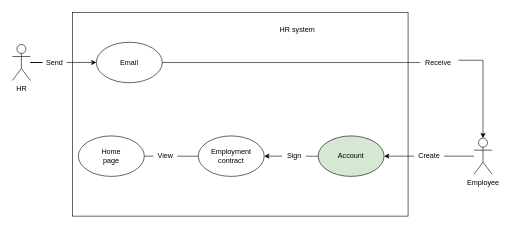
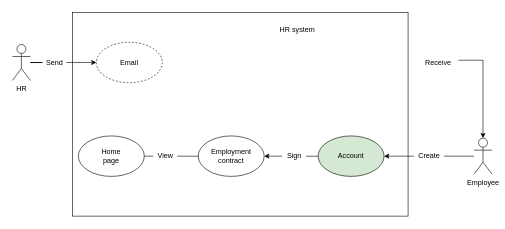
  <mxCell id="0" />
  <mxCell id="1" parent="0" />
  <mxCell id="2" value="" style="rounded=0;whiteSpace=wrap;html=1;labelBackgroundColor=#ffffff;textOpacity=0;" vertex="1" parent="1"><mxGeometry x="120" y="20" width="560" height="340" as="geometry" /></mxCell>
  <mxCell id="3" style="edgeStyle=orthogonalEdgeStyle;rounded=0;orthogonalLoop=1;jettySize=auto;html=1;entryX=0.5;entryY=0;entryDx=0;entryDy=0;entryPerimeter=0;startArrow=none;" edge="1" parent="1" target="10"><mxGeometry relative="1" as="geometry"><mxPoint x="764" y="100" as="sourcePoint" /><Array as="points"><mxPoint x="805" y="100" /></Array></mxGeometry></mxCell>
- <mxCell id="4" value="Email" style="ellipse;whiteSpace=wrap;html=1;" vertex="1" parent="1"><mxGeometry x="160" y="70" width="110" height="67.5" as="geometry" /></mxCell>
+ <mxCell id="4" value="Email" style="ellipse;whiteSpace=wrap;html=1;dashed=1;" vertex="1" parent="1"><mxGeometry x="160" y="70" width="110" height="67.5" as="geometry" /></mxCell>
  <mxCell id="5" style="edgeStyle=orthogonalEdgeStyle;rounded=0;orthogonalLoop=1;jettySize=auto;html=1;entryX=0;entryY=0.5;entryDx=0;entryDy=0;startArrow=none;" edge="1" parent="1" source="22" target="4"><mxGeometry relative="1" as="geometry" /></mxCell>
  <mxCell id="6" value="HR" style="shape=umlActor;verticalLabelPosition=bottom;verticalAlign=top;html=1;" vertex="1" parent="1"><mxGeometry x="20" y="73.75" width="30" height="60" as="geometry" /></mxCell>
  <mxCell id="7" style="edgeStyle=orthogonalEdgeStyle;rounded=0;orthogonalLoop=1;jettySize=auto;html=1;startArrow=none;" edge="1" parent="1" source="16"><mxGeometry relative="1" as="geometry"><mxPoint x="440" y="260" as="targetPoint" /></mxGeometry></mxCell>
  <mxCell id="8" value="Account" style="ellipse;whiteSpace=wrap;html=1;fillColor=#d5e8d4;" vertex="1" parent="1"><mxGeometry x="530" y="226.25" width="110" height="67.5" as="geometry" /></mxCell>
  <mxCell id="9" style="edgeStyle=orthogonalEdgeStyle;rounded=0;orthogonalLoop=1;jettySize=auto;html=1;startArrow=none;" edge="1" parent="1" source="14"><mxGeometry relative="1" as="geometry"><mxPoint x="640" y="260" as="targetPoint" /></mxGeometry></mxCell>
  <mxCell id="10" value="Employee" style="shape=umlActor;verticalLabelPosition=bottom;verticalAlign=top;html=1;" vertex="1" parent="1"><mxGeometry x="790" y="230" width="30" height="60" as="geometry" /></mxCell>
  <mxCell id="11" style="edgeStyle=orthogonalEdgeStyle;rounded=0;orthogonalLoop=1;jettySize=auto;html=1;startArrow=none;" edge="1" parent="1" source="18"><mxGeometry relative="1" as="geometry"><mxPoint x="240" y="260" as="targetPoint" /></mxGeometry></mxCell>
  <mxCell id="12" value="Employment&lt;br&gt;contract" style="ellipse;whiteSpace=wrap;html=1;" vertex="1" parent="1"><mxGeometry x="330" y="226.25" width="110" height="67.5" as="geometry" /></mxCell>
  <mxCell id="13" value="Home&lt;br&gt;page" style="ellipse;whiteSpace=wrap;html=1;" vertex="1" parent="1"><mxGeometry x="130" y="226.25" width="110" height="67.5" as="geometry" /></mxCell>
  <mxCell id="14" value="&lt;p&gt;Create&lt;/p&gt;" style="text;html=1;resizable=0;autosize=1;align=center;verticalAlign=middle;points=[];fillColor=none;strokeColor=none;rounded=0;" vertex="1" parent="1"><mxGeometry x="690" y="240" width="50" height="40" as="geometry" /></mxCell>
  <mxCell id="15" value="" style="edgeStyle=orthogonalEdgeStyle;rounded=0;orthogonalLoop=1;jettySize=auto;html=1;entryX=1;entryY=0.5;entryDx=0;entryDy=0;endArrow=none;" edge="1" parent="1" source="10" target="14"><mxGeometry relative="1" as="geometry"><mxPoint x="710" y="260" as="sourcePoint" /><mxPoint x="620" y="260" as="targetPoint" /></mxGeometry></mxCell>
  <mxCell id="16" value="&lt;p&gt;Sign&lt;/p&gt;" style="text;html=1;resizable=0;autosize=1;align=center;verticalAlign=middle;points=[];fillColor=none;strokeColor=none;rounded=0;" vertex="1" parent="1"><mxGeometry x="470" y="240" width="40" height="40" as="geometry" /></mxCell>
  <mxCell id="17" value="" style="edgeStyle=orthogonalEdgeStyle;rounded=0;orthogonalLoop=1;jettySize=auto;html=1;endArrow=none;" edge="1" parent="1" source="8" target="16"><mxGeometry relative="1" as="geometry"><mxPoint x="440" y="260" as="targetPoint" /><mxPoint x="530" y="260.1" as="sourcePoint" /></mxGeometry></mxCell>
  <mxCell id="18" value="&lt;p&gt;View&lt;/p&gt;" style="text;html=1;resizable=0;autosize=1;align=center;verticalAlign=middle;points=[];fillColor=none;strokeColor=none;rounded=0;" vertex="1" parent="1"><mxGeometry x="255" y="240" width="40" height="40" as="geometry" /></mxCell>
  <mxCell id="19" value="" style="edgeStyle=orthogonalEdgeStyle;rounded=0;orthogonalLoop=1;jettySize=auto;html=1;endArrow=none;" edge="1" parent="1" source="12" target="18"><mxGeometry relative="1" as="geometry"><mxPoint x="240" y="260" as="targetPoint" /><mxPoint x="330" y="260.1" as="sourcePoint" /></mxGeometry></mxCell>
  <mxCell id="20" value="&lt;p&gt;Receive&lt;/p&gt;" style="text;html=1;resizable=0;autosize=1;align=center;verticalAlign=middle;points=[];fillColor=none;strokeColor=none;rounded=0;" vertex="1" parent="1"><mxGeometry x="700" y="83.75" width="60" height="40" as="geometry" /></mxCell>
- <mxCell id="21" value="" style="edgeStyle=orthogonalEdgeStyle;rounded=0;orthogonalLoop=1;jettySize=auto;html=1;endArrow=none;" edge="1" parent="1" source="4" target="20"><mxGeometry relative="1" as="geometry"><mxPoint x="340" y="103.8" as="sourcePoint" /><mxPoint x="470" y="104" as="targetPoint" /><Array as="points" /></mxGeometry></mxCell>
  <mxCell id="22" value="&lt;p&gt;Send&lt;/p&gt;" style="text;html=1;resizable=0;autosize=1;align=center;verticalAlign=middle;points=[];fillColor=none;strokeColor=none;rounded=0;" vertex="1" parent="1"><mxGeometry x="70" y="83.75" width="40" height="40" as="geometry" /></mxCell>
  <mxCell id="23" value="" style="edgeStyle=orthogonalEdgeStyle;rounded=0;orthogonalLoop=1;jettySize=auto;html=1;entryX=0;entryY=0.5;entryDx=0;entryDy=0;endArrow=none;" edge="1" parent="1" source="6" target="22"><mxGeometry relative="1" as="geometry"><mxPoint x="50" y="103.75" as="sourcePoint" /><mxPoint x="160" y="103.75" as="targetPoint" /></mxGeometry></mxCell>
  <mxCell id="24" value="HR system" style="text;html=1;strokeColor=none;fillColor=none;align=center;verticalAlign=middle;whiteSpace=wrap;rounded=0;" vertex="1" parent="1"><mxGeometry x="457.5" y="40" width="75" height="20" as="geometry" /></mxCell>
